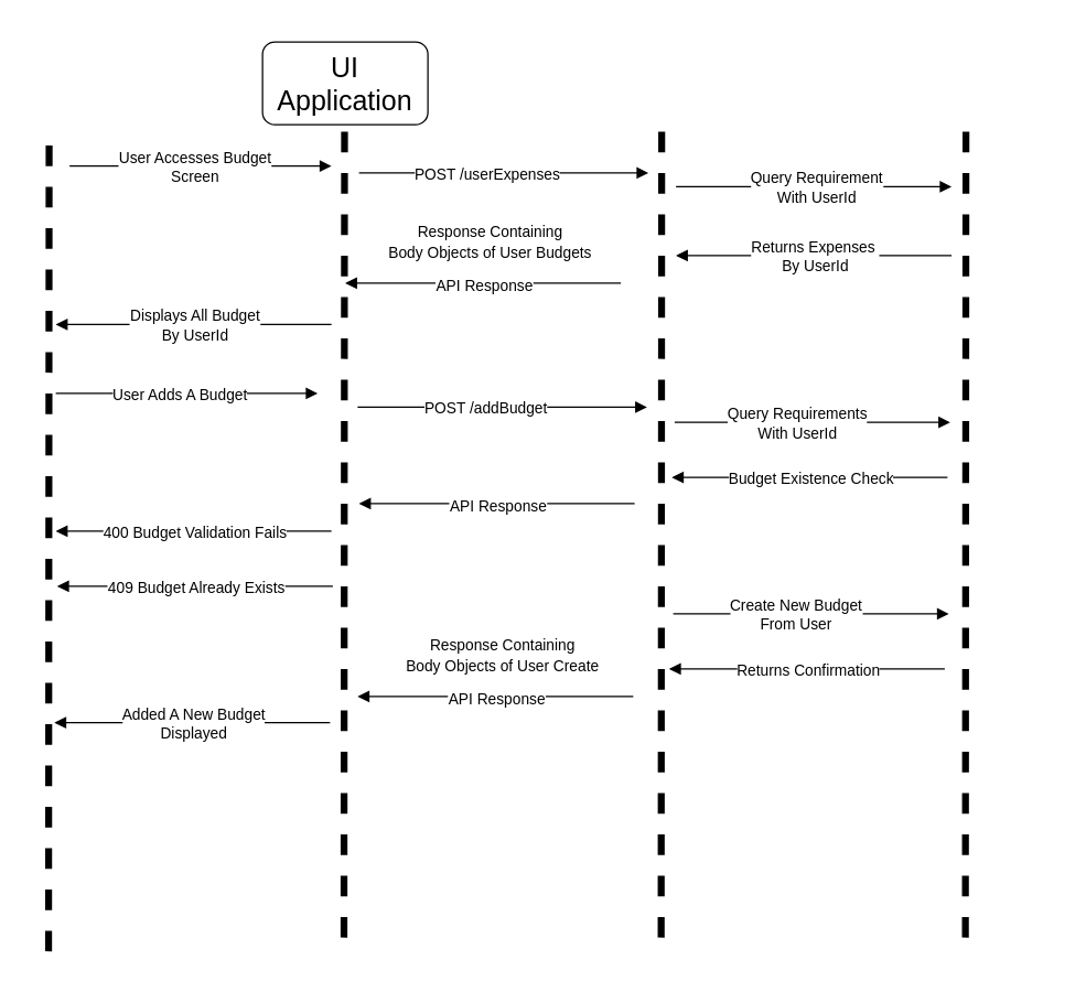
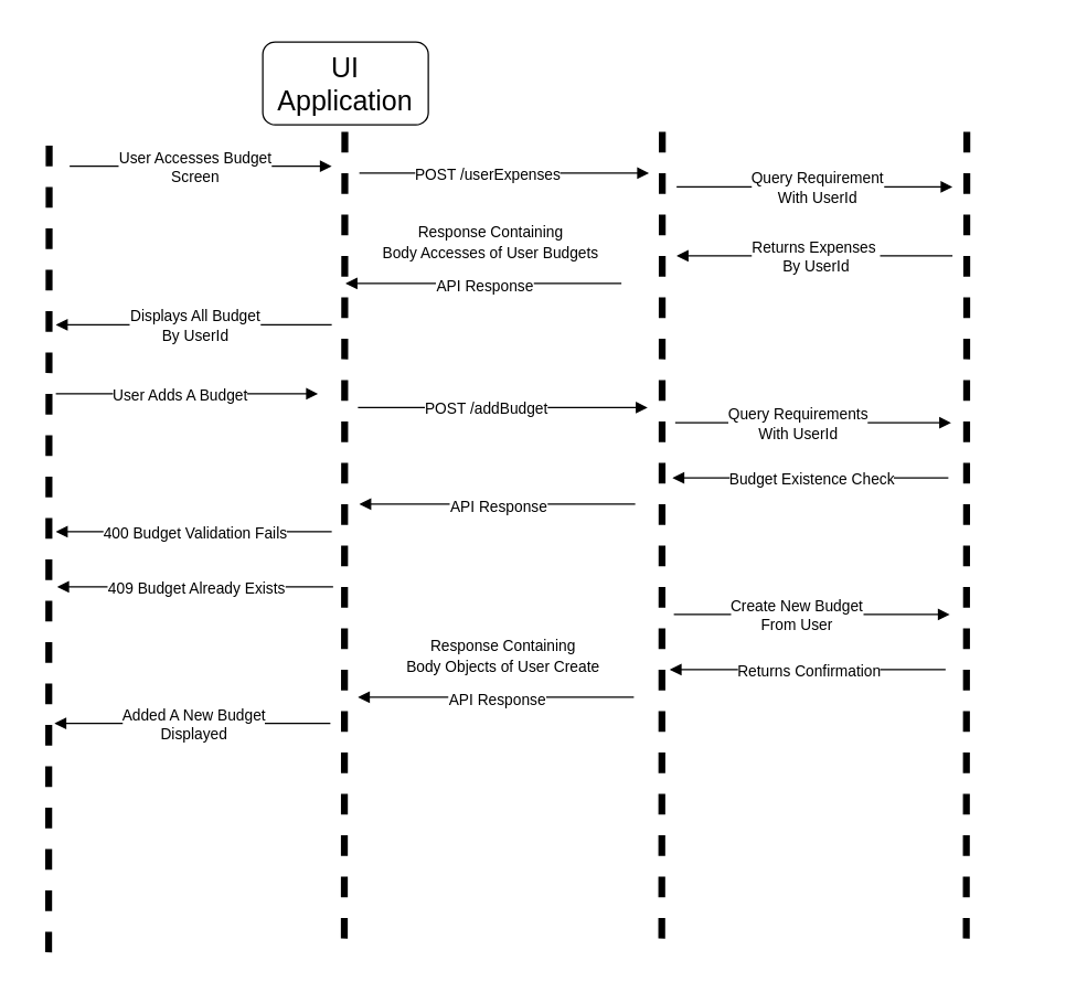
  <mxCell id="0" />
  <mxCell id="1" parent="0" />
  <mxCell id="2" value="" style="group" vertex="1" connectable="0" parent="1"><mxGeometry x="20" y="20" width="30" height="670" as="geometry" /></mxCell>
  <mxCell id="3" value="" style="endArrow=none;dashed=1;html=1;rounded=0;fontSize=12;startSize=8;endSize=8;curved=1;strokeWidth=5;" edge="1" parent="2"><mxGeometry width="50" height="50" relative="1" as="geometry"><mxPoint x="14.74" y="670" as="sourcePoint" /><mxPoint x="15.15" y="80" as="targetPoint" /></mxGeometry></mxCell>
  <mxCell id="4" value="" style="group" vertex="1" connectable="0" parent="1"><mxGeometry x="190" y="30" width="120" height="650" as="geometry" /></mxCell>
  <mxCell id="5" value="&lt;span style=&quot;font-size: 20px;&quot;&gt;UI Application&lt;/span&gt;" style="whiteSpace=wrap;html=1;rounded=1;" vertex="1" parent="4"><mxGeometry width="120" height="60" as="geometry" /></mxCell>
  <mxCell id="6" value="" style="endArrow=none;dashed=1;html=1;rounded=0;fontSize=12;startSize=8;endSize=8;curved=1;strokeWidth=5;" edge="1" parent="4"><mxGeometry width="50" height="50" relative="1" as="geometry"><mxPoint x="59.09" y="650" as="sourcePoint" /><mxPoint x="59.5" y="60" as="targetPoint" /></mxGeometry></mxCell>
  <mxCell id="7" value="" style="group" vertex="1" connectable="0" parent="1"><mxGeometry x="420" y="30" width="120" height="650.0" as="geometry" /></mxCell>
  <mxCell id="8" value="" style="endArrow=none;dashed=1;html=1;rounded=0;fontSize=12;startSize=8;endSize=8;curved=1;strokeWidth=5;" edge="1" parent="7"><mxGeometry width="50" height="50" relative="1" as="geometry"><mxPoint x="59.23" y="650.0" as="sourcePoint" /><mxPoint x="59.64" y="60" as="targetPoint" /></mxGeometry></mxCell>
  <mxCell id="9" value="" style="edgeStyle=none;orthogonalLoop=1;jettySize=auto;html=1;rounded=0;endArrow=block;sourcePerimeterSpacing=8;targetPerimeterSpacing=8;curved=1;endFill=1;" edge="1" parent="7"><mxGeometry width="140" relative="1" as="geometry"><mxPoint x="-160" y="95" as="sourcePoint" /><mxPoint x="50" y="95" as="targetPoint" /><Array as="points" /></mxGeometry></mxCell>
  <mxCell id="10" value="POST /userExpenses" style="edgeLabel;html=1;align=center;verticalAlign=middle;resizable=0;points=[];" vertex="1" connectable="0" parent="9"><mxGeometry x="-0.123" relative="1" as="geometry"><mxPoint as="offset" /></mxGeometry></mxCell>
  <mxCell id="11" value="" style="edgeStyle=none;orthogonalLoop=1;jettySize=auto;html=1;rounded=0;endArrow=block;endFill=1;sourcePerimeterSpacing=8;targetPerimeterSpacing=8;curved=1;" edge="1" parent="7"><mxGeometry width="140" relative="1" as="geometry"><mxPoint x="270" y="155" as="sourcePoint" /><mxPoint x="70" y="155" as="targetPoint" /><Array as="points" /></mxGeometry></mxCell>
  <mxCell id="12" value="Returns Expenses&amp;nbsp;&lt;br&gt;By UserId" style="edgeLabel;html=1;align=center;verticalAlign=middle;resizable=0;points=[];" vertex="1" connectable="0" parent="11"><mxGeometry x="0.127" relative="1" as="geometry"><mxPoint x="13" as="offset" /></mxGeometry></mxCell>
  <mxCell id="13" value="" style="group" vertex="1" connectable="0" parent="1"><mxGeometry x="630" y="30" width="136" height="650.0" as="geometry" /></mxCell>
  <mxCell id="14" value="" style="endArrow=none;dashed=1;html=1;rounded=0;fontSize=12;startSize=8;endSize=8;curved=1;strokeWidth=5;" edge="1" parent="13"><mxGeometry width="50" height="50" relative="1" as="geometry"><mxPoint x="70" y="650.0" as="sourcePoint" /><mxPoint x="70.41" y="60" as="targetPoint" /></mxGeometry></mxCell>
  <mxCell id="15" value="" style="edgeStyle=none;orthogonalLoop=1;jettySize=auto;html=1;rounded=0;endArrow=block;sourcePerimeterSpacing=8;targetPerimeterSpacing=8;curved=1;endFill=1;" edge="1" parent="13"><mxGeometry width="140" relative="1" as="geometry"><mxPoint x="-140" y="105.0" as="sourcePoint" /><mxPoint x="60" y="105" as="targetPoint" /><Array as="points" /></mxGeometry></mxCell>
  <mxCell id="16" value="Query Requirement&lt;br&gt;With UserId" style="edgeLabel;html=1;align=center;verticalAlign=middle;resizable=0;points=[];" vertex="1" connectable="0" parent="15"><mxGeometry x="-0.123" relative="1" as="geometry"><mxPoint x="13" as="offset" /></mxGeometry></mxCell>
  <mxCell id="17" value="" style="edgeStyle=none;orthogonalLoop=1;jettySize=auto;html=1;rounded=0;endArrow=block;sourcePerimeterSpacing=8;targetPerimeterSpacing=8;curved=1;endFill=1;" edge="1" parent="1"><mxGeometry width="140" relative="1" as="geometry"><mxPoint x="50" y="120" as="sourcePoint" /><mxPoint x="240" y="120" as="targetPoint" /><Array as="points" /></mxGeometry></mxCell>
  <mxCell id="18" value="User Accesses Budget&lt;br&gt;Screen" style="edgeLabel;html=1;align=center;verticalAlign=middle;resizable=0;points=[];" vertex="1" connectable="0" parent="17"><mxGeometry x="-0.123" relative="1" as="geometry"><mxPoint x="7" as="offset" /></mxGeometry></mxCell>
  <mxCell id="19" value="" style="group" vertex="1" connectable="0" parent="1"><mxGeometry x="260" y="155" width="190" height="50" as="geometry" /></mxCell>
  <mxCell id="20" value="" style="edgeStyle=none;orthogonalLoop=1;jettySize=auto;html=1;rounded=0;endArrow=block;endFill=1;sourcePerimeterSpacing=8;targetPerimeterSpacing=8;curved=1;" edge="1" parent="19"><mxGeometry width="140" relative="1" as="geometry"><mxPoint x="190" y="50.0" as="sourcePoint" /><mxPoint x="-10" y="50.0" as="targetPoint" /><Array as="points"><mxPoint x="80" y="50" /></Array></mxGeometry></mxCell>
  <mxCell id="21" value="API Response" style="edgeLabel;html=1;align=center;verticalAlign=middle;resizable=0;points=[];" vertex="1" connectable="0" parent="20"><mxGeometry x="-0.062" y="1" relative="1" as="geometry"><mxPoint x="-6" as="offset" /></mxGeometry></mxCell>
- <mxCell id="22" value="&lt;font style=&quot;font-size: 11px;&quot;&gt;Response Containing&lt;br&gt;Body Objects of User Budgets&lt;/font&gt;" style="text;html=1;align=center;verticalAlign=middle;resizable=0;points=[];autosize=1;strokeColor=none;fillColor=none;" vertex="1" parent="19"><mxGeometry x="10" width="170" height="40" as="geometry" /></mxCell>
+ <mxCell id="22" value="&lt;font style=&quot;font-size: 11px;&quot;&gt;Response Containing&lt;br&gt;Body Accesses of User Budgets&lt;/font&gt;" style="text;html=1;align=center;verticalAlign=middle;resizable=0;points=[];autosize=1;strokeColor=none;fillColor=none;" vertex="1" parent="19"><mxGeometry x="10" width="170" height="40" as="geometry" /></mxCell>
  <mxCell id="23" value="" style="edgeStyle=none;orthogonalLoop=1;jettySize=auto;html=1;rounded=0;endArrow=block;endFill=1;sourcePerimeterSpacing=8;targetPerimeterSpacing=8;curved=1;" edge="1" parent="1"><mxGeometry width="140" relative="1" as="geometry"><mxPoint x="240" y="235" as="sourcePoint" /><mxPoint x="40" y="235" as="targetPoint" /><Array as="points" /></mxGeometry></mxCell>
  <mxCell id="24" value="Displays All Budget&lt;br&gt;By UserId" style="edgeLabel;html=1;align=center;verticalAlign=middle;resizable=0;points=[];" vertex="1" connectable="0" parent="23"><mxGeometry x="0.127" relative="1" as="geometry"><mxPoint x="13" as="offset" /></mxGeometry></mxCell>
  <mxCell id="25" value="" style="edgeStyle=none;orthogonalLoop=1;jettySize=auto;html=1;rounded=0;endArrow=block;sourcePerimeterSpacing=8;targetPerimeterSpacing=8;curved=1;endFill=1;" edge="1" parent="1"><mxGeometry width="140" relative="1" as="geometry"><mxPoint x="40" y="285" as="sourcePoint" /><mxPoint x="230" y="285" as="targetPoint" /><Array as="points" /></mxGeometry></mxCell>
  <mxCell id="26" value="User Adds A Budget" style="edgeLabel;html=1;align=center;verticalAlign=middle;resizable=0;points=[];" vertex="1" connectable="0" parent="25"><mxGeometry x="-0.123" relative="1" as="geometry"><mxPoint x="6" as="offset" /></mxGeometry></mxCell>
  <mxCell id="27" value="" style="edgeStyle=none;orthogonalLoop=1;jettySize=auto;html=1;rounded=0;endArrow=block;sourcePerimeterSpacing=8;targetPerimeterSpacing=8;curved=1;endFill=1;" edge="1" parent="1"><mxGeometry width="140" relative="1" as="geometry"><mxPoint x="259" y="295" as="sourcePoint" /><mxPoint x="469" y="295" as="targetPoint" /><Array as="points" /></mxGeometry></mxCell>
  <mxCell id="28" value="POST /addBudget" style="edgeLabel;html=1;align=center;verticalAlign=middle;resizable=0;points=[];" vertex="1" connectable="0" parent="27"><mxGeometry x="-0.123" relative="1" as="geometry"><mxPoint as="offset" /></mxGeometry></mxCell>
  <mxCell id="29" value="" style="edgeStyle=none;orthogonalLoop=1;jettySize=auto;html=1;rounded=0;endArrow=block;sourcePerimeterSpacing=8;targetPerimeterSpacing=8;curved=1;endFill=1;" edge="1" parent="1"><mxGeometry width="140" relative="1" as="geometry"><mxPoint x="489" y="306" as="sourcePoint" /><mxPoint x="689" y="306" as="targetPoint" /><Array as="points" /></mxGeometry></mxCell>
  <mxCell id="30" value="Query Requirements&lt;br&gt;With UserId" style="edgeLabel;html=1;align=center;verticalAlign=middle;resizable=0;points=[];" vertex="1" connectable="0" parent="29"><mxGeometry x="-0.123" relative="1" as="geometry"><mxPoint as="offset" /></mxGeometry></mxCell>
  <mxCell id="31" value="" style="edgeStyle=none;orthogonalLoop=1;jettySize=auto;html=1;rounded=0;endArrow=block;endFill=1;sourcePerimeterSpacing=8;targetPerimeterSpacing=8;curved=1;" edge="1" parent="1"><mxGeometry width="140" relative="1" as="geometry"><mxPoint x="687" y="346" as="sourcePoint" /><mxPoint x="487" y="346" as="targetPoint" /><Array as="points" /></mxGeometry></mxCell>
  <mxCell id="32" value="Budget Existence Check" style="edgeLabel;html=1;align=center;verticalAlign=middle;resizable=0;points=[];" vertex="1" connectable="0" parent="31"><mxGeometry x="0.127" relative="1" as="geometry"><mxPoint x="13" as="offset" /></mxGeometry></mxCell>
  <mxCell id="33" value="" style="group" vertex="1" connectable="0" parent="1"><mxGeometry x="270" y="315" width="190" height="50" as="geometry" /></mxCell>
  <mxCell id="34" value="" style="edgeStyle=none;orthogonalLoop=1;jettySize=auto;html=1;rounded=0;endArrow=block;endFill=1;sourcePerimeterSpacing=8;targetPerimeterSpacing=8;curved=1;" edge="1" parent="33"><mxGeometry width="140" relative="1" as="geometry"><mxPoint x="190" y="50.0" as="sourcePoint" /><mxPoint x="-10" y="50.0" as="targetPoint" /><Array as="points"><mxPoint x="80" y="50" /></Array></mxGeometry></mxCell>
  <mxCell id="35" value="API Response" style="edgeLabel;html=1;align=center;verticalAlign=middle;resizable=0;points=[];" vertex="1" connectable="0" parent="34"><mxGeometry x="-0.062" y="1" relative="1" as="geometry"><mxPoint x="-6" as="offset" /></mxGeometry></mxCell>
  <mxCell id="36" value="" style="edgeStyle=none;orthogonalLoop=1;jettySize=auto;html=1;rounded=0;endArrow=block;endFill=1;sourcePerimeterSpacing=8;targetPerimeterSpacing=8;curved=1;" edge="1" parent="1"><mxGeometry width="140" relative="1" as="geometry"><mxPoint x="240" y="385" as="sourcePoint" /><mxPoint x="40" y="385" as="targetPoint" /><Array as="points" /></mxGeometry></mxCell>
  <mxCell id="37" value="400 Budget Validation Fails" style="edgeLabel;html=1;align=center;verticalAlign=middle;resizable=0;points=[];" vertex="1" connectable="0" parent="36"><mxGeometry x="0.127" relative="1" as="geometry"><mxPoint x="13" as="offset" /></mxGeometry></mxCell>
  <mxCell id="38" value="" style="edgeStyle=none;orthogonalLoop=1;jettySize=auto;html=1;rounded=0;endArrow=block;endFill=1;sourcePerimeterSpacing=8;targetPerimeterSpacing=8;curved=1;" edge="1" parent="1"><mxGeometry width="140" relative="1" as="geometry"><mxPoint x="241" y="425" as="sourcePoint" /><mxPoint x="41" y="425" as="targetPoint" /><Array as="points" /></mxGeometry></mxCell>
  <mxCell id="39" value="409 Budget Already Exists" style="edgeLabel;html=1;align=center;verticalAlign=middle;resizable=0;points=[];" vertex="1" connectable="0" parent="38"><mxGeometry x="0.127" relative="1" as="geometry"><mxPoint x="13" as="offset" /></mxGeometry></mxCell>
  <mxCell id="40" value="" style="edgeStyle=none;orthogonalLoop=1;jettySize=auto;html=1;rounded=0;endArrow=block;sourcePerimeterSpacing=8;targetPerimeterSpacing=8;curved=1;endFill=1;" edge="1" parent="1"><mxGeometry width="140" relative="1" as="geometry"><mxPoint x="488" y="445" as="sourcePoint" /><mxPoint x="688" y="445" as="targetPoint" /><Array as="points" /></mxGeometry></mxCell>
  <mxCell id="41" value="Create New Budget&lt;br&gt;From User" style="edgeLabel;html=1;align=center;verticalAlign=middle;resizable=0;points=[];" vertex="1" connectable="0" parent="40"><mxGeometry x="-0.123" relative="1" as="geometry"><mxPoint as="offset" /></mxGeometry></mxCell>
  <mxCell id="42" value="" style="edgeStyle=none;orthogonalLoop=1;jettySize=auto;html=1;rounded=0;endArrow=block;endFill=1;sourcePerimeterSpacing=8;targetPerimeterSpacing=8;curved=1;" edge="1" parent="1"><mxGeometry width="140" relative="1" as="geometry"><mxPoint x="685" y="485" as="sourcePoint" /><mxPoint x="485" y="485" as="targetPoint" /><Array as="points"><mxPoint x="585" y="485" /></Array></mxGeometry></mxCell>
  <mxCell id="43" value="Returns Confirmation" style="edgeLabel;html=1;align=center;verticalAlign=middle;resizable=0;points=[];" vertex="1" connectable="0" parent="42"><mxGeometry x="0.127" relative="1" as="geometry"><mxPoint x="13" as="offset" /></mxGeometry></mxCell>
  <mxCell id="44" value="" style="group" vertex="1" connectable="0" parent="1"><mxGeometry x="269" y="455" width="190" height="50" as="geometry" /></mxCell>
  <mxCell id="45" value="" style="edgeStyle=none;orthogonalLoop=1;jettySize=auto;html=1;rounded=0;endArrow=block;endFill=1;sourcePerimeterSpacing=8;targetPerimeterSpacing=8;curved=1;" edge="1" parent="44"><mxGeometry width="140" relative="1" as="geometry"><mxPoint x="190" y="50.0" as="sourcePoint" /><mxPoint x="-10" y="50.0" as="targetPoint" /><Array as="points"><mxPoint x="80" y="50" /></Array></mxGeometry></mxCell>
  <mxCell id="46" value="API Response" style="edgeLabel;html=1;align=center;verticalAlign=middle;resizable=0;points=[];" vertex="1" connectable="0" parent="45"><mxGeometry x="-0.062" y="1" relative="1" as="geometry"><mxPoint x="-6" as="offset" /></mxGeometry></mxCell>
  <mxCell id="47" value="&lt;font style=&quot;font-size: 11px;&quot;&gt;Response Containing&lt;br&gt;Body Objects of User Create&lt;/font&gt;" style="text;html=1;align=center;verticalAlign=middle;resizable=0;points=[];autosize=1;strokeColor=none;fillColor=none;" vertex="1" parent="44"><mxGeometry x="10" width="170" height="40" as="geometry" /></mxCell>
  <mxCell id="48" value="" style="edgeStyle=none;orthogonalLoop=1;jettySize=auto;html=1;rounded=0;endArrow=block;endFill=1;sourcePerimeterSpacing=8;targetPerimeterSpacing=8;curved=1;" edge="1" parent="1"><mxGeometry width="140" relative="1" as="geometry"><mxPoint x="239" y="524" as="sourcePoint" /><mxPoint x="39" y="524" as="targetPoint" /><Array as="points" /></mxGeometry></mxCell>
  <mxCell id="49" value="Added A New Budget&lt;br&gt;Displayed" style="edgeLabel;html=1;align=center;verticalAlign=middle;resizable=0;points=[];" vertex="1" connectable="0" parent="48"><mxGeometry x="0.127" relative="1" as="geometry"><mxPoint x="13" as="offset" /></mxGeometry></mxCell>
